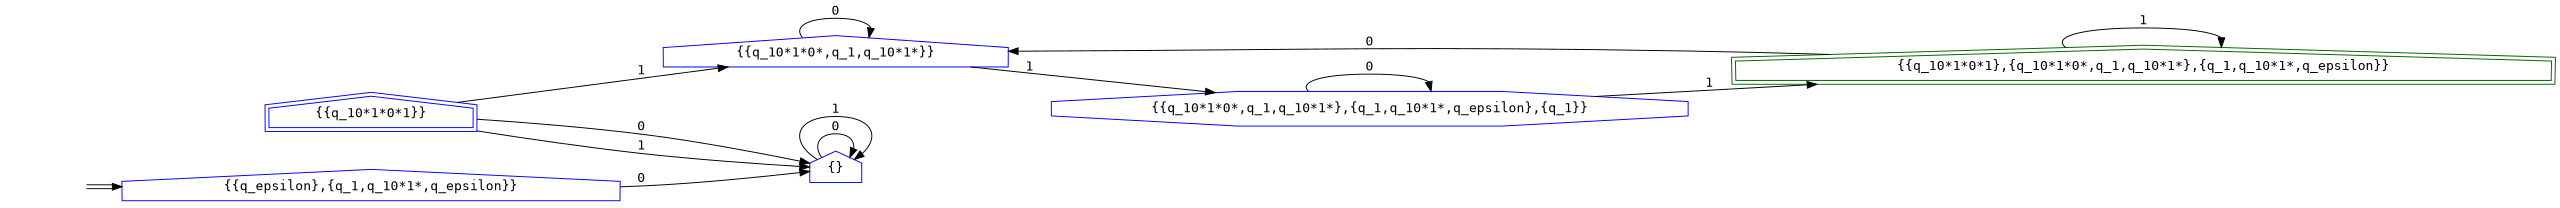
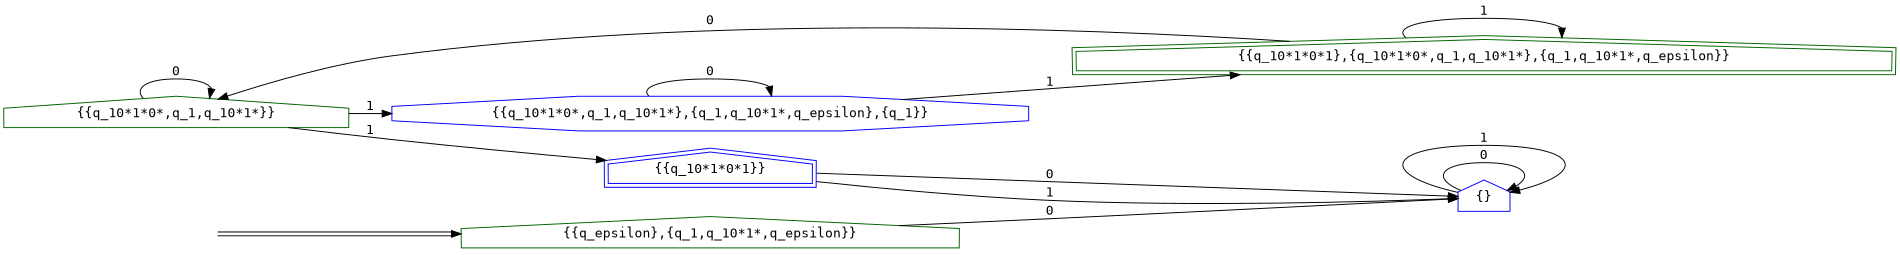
  digraph {
    fontname="DejaVu Sans Mono"
    rankdir=LR
    node [color=blue fontname="DejaVu Sans Mono" shape=house]
    edge [fontname="DejaVu Sans Mono"]
-   n1 [label="{{q_epsilon},{q_1,q_10*1*,q_epsilon}}"]
+   n1 [color=darkgreen label="{{q_epsilon},{q_1,q_10*1*,q_epsilon}}"]
    n2 [label="{}"]
    n3 [label="{{q_10*1*0*,q_1,q_10*1*},{q_1,q_10*1*,q_epsilon},{q_1}}" shape=octagon]
    n4 [color=darkgreen label="{{q_10*1*0*1},{q_10*1*0*,q_1,q_10*1*},{q_1,q_10*1*,q_epsilon}}" peripheries=2]
-   n5 [label="{{q_10*1*0*,q_1,q_10*1*}}"]
+   n5 [color=darkgreen label="{{q_10*1*0*,q_1,q_10*1*}}"]
    n6 [label="{{q_10*1*0*1}}" peripheries=2]
    start0 [style=invis color="" shape=""]
    n1 -> n2 [label=0]
    n2 -> n2 [label=0]
    n2 -> n2 [label=1]
    n3 -> n3 [label=0]
    n3 -> n4 [label=1]
    n4 -> n4 [label=1]
    n4 -> n5 [label=0]
    n5 -> n3 [label=1]
    n5 -> n5 [label=0]
-   n6 -> n5 [label=1]
+   n5 -> n6 [label=1]
    n6 -> n2 [label=0]
    n6 -> n2 [label=1]
    start0 -> n1 [color="black:white:black"]
  }
